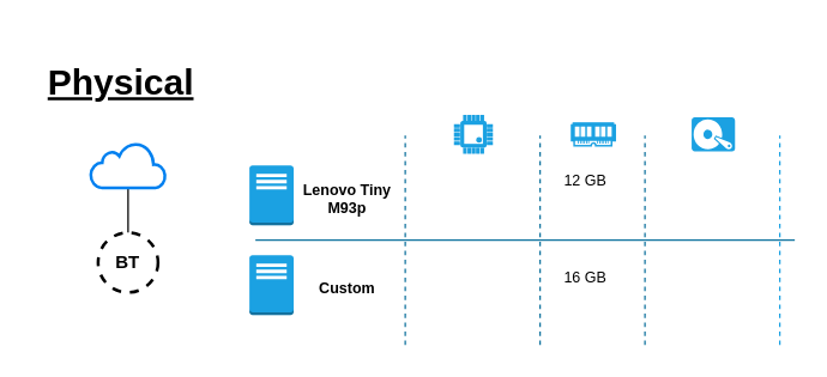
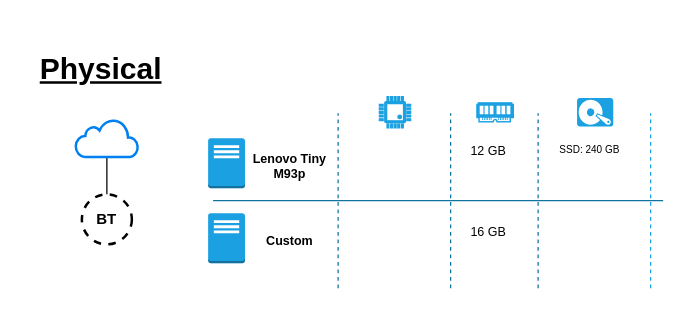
  <mxCell id="0" />
  <mxCell id="1" parent="0" />
  <mxCell id="2" style="edgeStyle=orthogonalEdgeStyle;rounded=0;orthogonalLoop=1;jettySize=auto;html=1;entryX=0.5;entryY=0;entryDx=0;entryDy=0;endArrow=none;endFill=0;" edge="1" parent="1" source="3" target="5"><mxGeometry relative="1" as="geometry" /></mxCell>
  <mxCell id="3" value="" style="html=1;verticalLabelPosition=bottom;align=center;labelBackgroundColor=#ffffff;verticalAlign=top;strokeWidth=2;strokeColor=#0080F0;shadow=0;dashed=0;shape=mxgraph.ios7.icons.cloud;" parent="1" vertex="1"><mxGeometry x="60" y="95" width="50" height="30" as="geometry" /></mxCell>
  <mxCell id="4" value="&lt;h1&gt;Physical&lt;/h1&gt;" style="text;html=1;align=center;verticalAlign=middle;resizable=0;points=[];autosize=1;strokeColor=none;fillColor=none;fontStyle=4" parent="1" vertex="1"><mxGeometry width="120" height="70" as="geometry" x="20" y="20" /></mxCell>
  <mxCell id="5" value="BT" style="ellipse;whiteSpace=wrap;html=1;aspect=fixed;strokeWidth=2;fontStyle=1;dashed=1;" parent="1" vertex="1"><mxGeometry x="65" y="155" width="40" height="40" as="geometry" /></mxCell>
  <mxCell id="6" value="" style="endArrow=none;html=1;strokeWidth=1;rounded=0;fillColor=#b1ddf0;strokeColor=#10739e;" edge="1" parent="1"><mxGeometry width="50" height="50" relative="1" as="geometry"><mxPoint x="170" y="160" as="sourcePoint" /><mxPoint x="530" y="160" as="targetPoint" /></mxGeometry></mxCell>
  <mxCell id="7" value="" style="endArrow=none;dashed=1;html=1;strokeWidth=1;rounded=0;fillColor=#b1ddf0;strokeColor=#10739e;" edge="1" parent="1"><mxGeometry width="50" height="50" relative="1" as="geometry"><mxPoint x="270" y="230" as="sourcePoint" /><mxPoint x="270" y="90" as="targetPoint" /></mxGeometry></mxCell>
  <mxCell id="8" value="" style="endArrow=none;dashed=1;html=1;strokeWidth=1;rounded=0;fillColor=#b1ddf0;strokeColor=#10739e;" edge="1" parent="1"><mxGeometry width="50" height="50" relative="1" as="geometry"><mxPoint x="360" y="230" as="sourcePoint" /><mxPoint x="360" y="90" as="targetPoint" /></mxGeometry></mxCell>
  <mxCell id="9" value="" style="endArrow=none;dashed=1;html=1;strokeWidth=1;rounded=0;fillColor=#b1ddf0;strokeColor=#10739e;" edge="1" parent="1"><mxGeometry width="50" height="50" relative="1" as="geometry"><mxPoint x="430" y="230" as="sourcePoint" /><mxPoint x="430" y="90" as="targetPoint" /></mxGeometry></mxCell>
  <mxCell id="10" value="" style="endArrow=none;dashed=1;html=1;strokeWidth=1;rounded=0;fillColor=#647687;strokeColor=#1BA1E2;" edge="1" parent="1"><mxGeometry width="50" height="50" relative="1" as="geometry"><mxPoint x="520" y="230" as="sourcePoint" /><mxPoint x="520" y="90" as="targetPoint" /></mxGeometry></mxCell>
  <mxCell id="11" value="" style="pointerEvents=1;shadow=0;dashed=0;html=1;strokeColor=#1BA1E2;fillColor=#1BA1E2;labelPosition=right;verticalLabelPosition=middle;verticalAlign=middle;align=left;outlineConnect=0;shape=mxgraph.veeam.cpu;fontColor=#ffffff;spacing=5;" vertex="1" parent="1"><mxGeometry x="303" y="76.8" width="25" height="25" as="geometry" /></mxCell>
  <mxCell id="12" value="" style="pointerEvents=1;shadow=0;dashed=0;html=1;strokeColor=#1BA1E2;fillColor=#1BA1E2;labelPosition=center;verticalLabelPosition=bottom;verticalAlign=top;align=center;outlineConnect=0;shape=mxgraph.veeam.ram;fontColor=#ffffff;" vertex="1" parent="1"><mxGeometry x="381" y="81.7" width="29.19" height="15.2" as="geometry" /></mxCell>
  <mxCell id="13" value="Lenovo Tiny&lt;br&gt;M93p" style="outlineConnect=0;dashed=0;verticalLabelPosition=middle;verticalAlign=middle;align=center;html=1;shape=mxgraph.aws3.traditional_server;fillColor=#1BA1E2;gradientColor=none;shadow=0;labelBackgroundColor=none;strokeColor=default;spacingTop=3;fontFamily=Helvetica;fontSize=10;fontColor=default;labelPosition=right;fontStyle=1;spacing=8;spacingRight=-41;" vertex="1" parent="1"><mxGeometry x="166" y="110" width="29.52" height="40" as="geometry" /></mxCell>
  <mxCell id="14" value="Custom" style="outlineConnect=0;dashed=0;verticalLabelPosition=middle;verticalAlign=middle;align=center;html=1;shape=mxgraph.aws3.traditional_server;fillColor=#1BA1E2;gradientColor=none;shadow=0;labelBackgroundColor=none;strokeColor=default;spacingTop=3;fontFamily=Helvetica;fontSize=10;fontColor=default;labelPosition=right;fontStyle=1;spacing=8;spacingRight=-41;" vertex="1" parent="1"><mxGeometry x="166" y="170" width="29.52" height="40" as="geometry" /></mxCell>
  <mxCell id="15" value="&lt;b style=&quot;color: rgb(255, 255, 255); font-size: 12px; text-align: left;&quot;&gt;&lt;font style=&quot;font-size: 10px;&quot;&gt;I5-4570T&lt;/font&gt;&lt;br&gt;&lt;/b&gt;&lt;font style=&quot;color: rgb(255, 255, 255); text-align: left; font-size: 8px;&quot;&gt;4 CPUs&lt;br&gt;2.9 GHz&lt;/font&gt;" style="text;html=1;align=center;verticalAlign=middle;resizable=0;points=[];autosize=1;strokeColor=none;fillColor=none;fontSize=10;fontFamily=Helvetica;fontColor=default;" vertex="1" parent="1"><mxGeometry x="283" y="105" width="60" height="50" as="geometry" /></mxCell>
  <mxCell id="16" value="&lt;b style=&quot;color: rgb(255, 255, 255); font-size: 12px; text-align: left;&quot;&gt;&lt;font style=&quot;font-size: 10px;&quot;&gt;I7-4770&lt;/font&gt;&lt;br&gt;&lt;/b&gt;&lt;font style=&quot;color: rgb(255, 255, 255); text-align: left; font-size: 8px;&quot;&gt;8 CPUs&lt;br&gt;3.4 GHz&lt;/font&gt;" style="text;html=1;align=center;verticalAlign=middle;resizable=0;points=[];autosize=1;strokeColor=none;fillColor=none;fontSize=10;fontFamily=Helvetica;fontColor=default;" vertex="1" parent="1"><mxGeometry x="283" y="170" width="60" height="50" as="geometry" /></mxCell>
  <mxCell id="17" value="12 GB" style="text;html=1;align=center;verticalAlign=middle;resizable=0;points=[];autosize=1;strokeColor=none;fillColor=none;fontSize=10;fontFamily=Helvetica;fontColor=default;" vertex="1" parent="1"><mxGeometry x="365" y="105" width="50" height="30" as="geometry" /></mxCell>
  <mxCell id="18" value="16 GB" style="text;html=1;align=center;verticalAlign=middle;resizable=0;points=[];autosize=1;strokeColor=none;fillColor=none;fontSize=10;fontFamily=Helvetica;fontColor=default;" vertex="1" parent="1"><mxGeometry x="365" y="170" width="50" height="30" as="geometry" /></mxCell>
  <mxCell id="19" value="" style="sketch=0;pointerEvents=1;shadow=0;dashed=0;html=1;strokeColor=none;fillColor=#1BA1E2;labelPosition=center;verticalLabelPosition=bottom;verticalAlign=top;outlineConnect=0;align=center;shape=mxgraph.office.devices.hard_disk;labelBackgroundColor=none;spacingTop=3;fontFamily=Helvetica;fontSize=10;fontColor=default;rotation=-90;" vertex="1" parent="1"><mxGeometry x="464.25" y="74.825" width="22.75" height="28.95" as="geometry" /></mxCell>
+ <mxCell id="20" value="SSD: 240 GB" style="text;html=1;align=center;verticalAlign=middle;resizable=0;points=[];autosize=1;strokeColor=none;fillColor=none;fontSize=8;fontFamily=Helvetica;fontColor=default;" vertex="1" parent="1"><mxGeometry x="435.63" y="109" width="70" height="20" as="geometry" /></mxCell>
